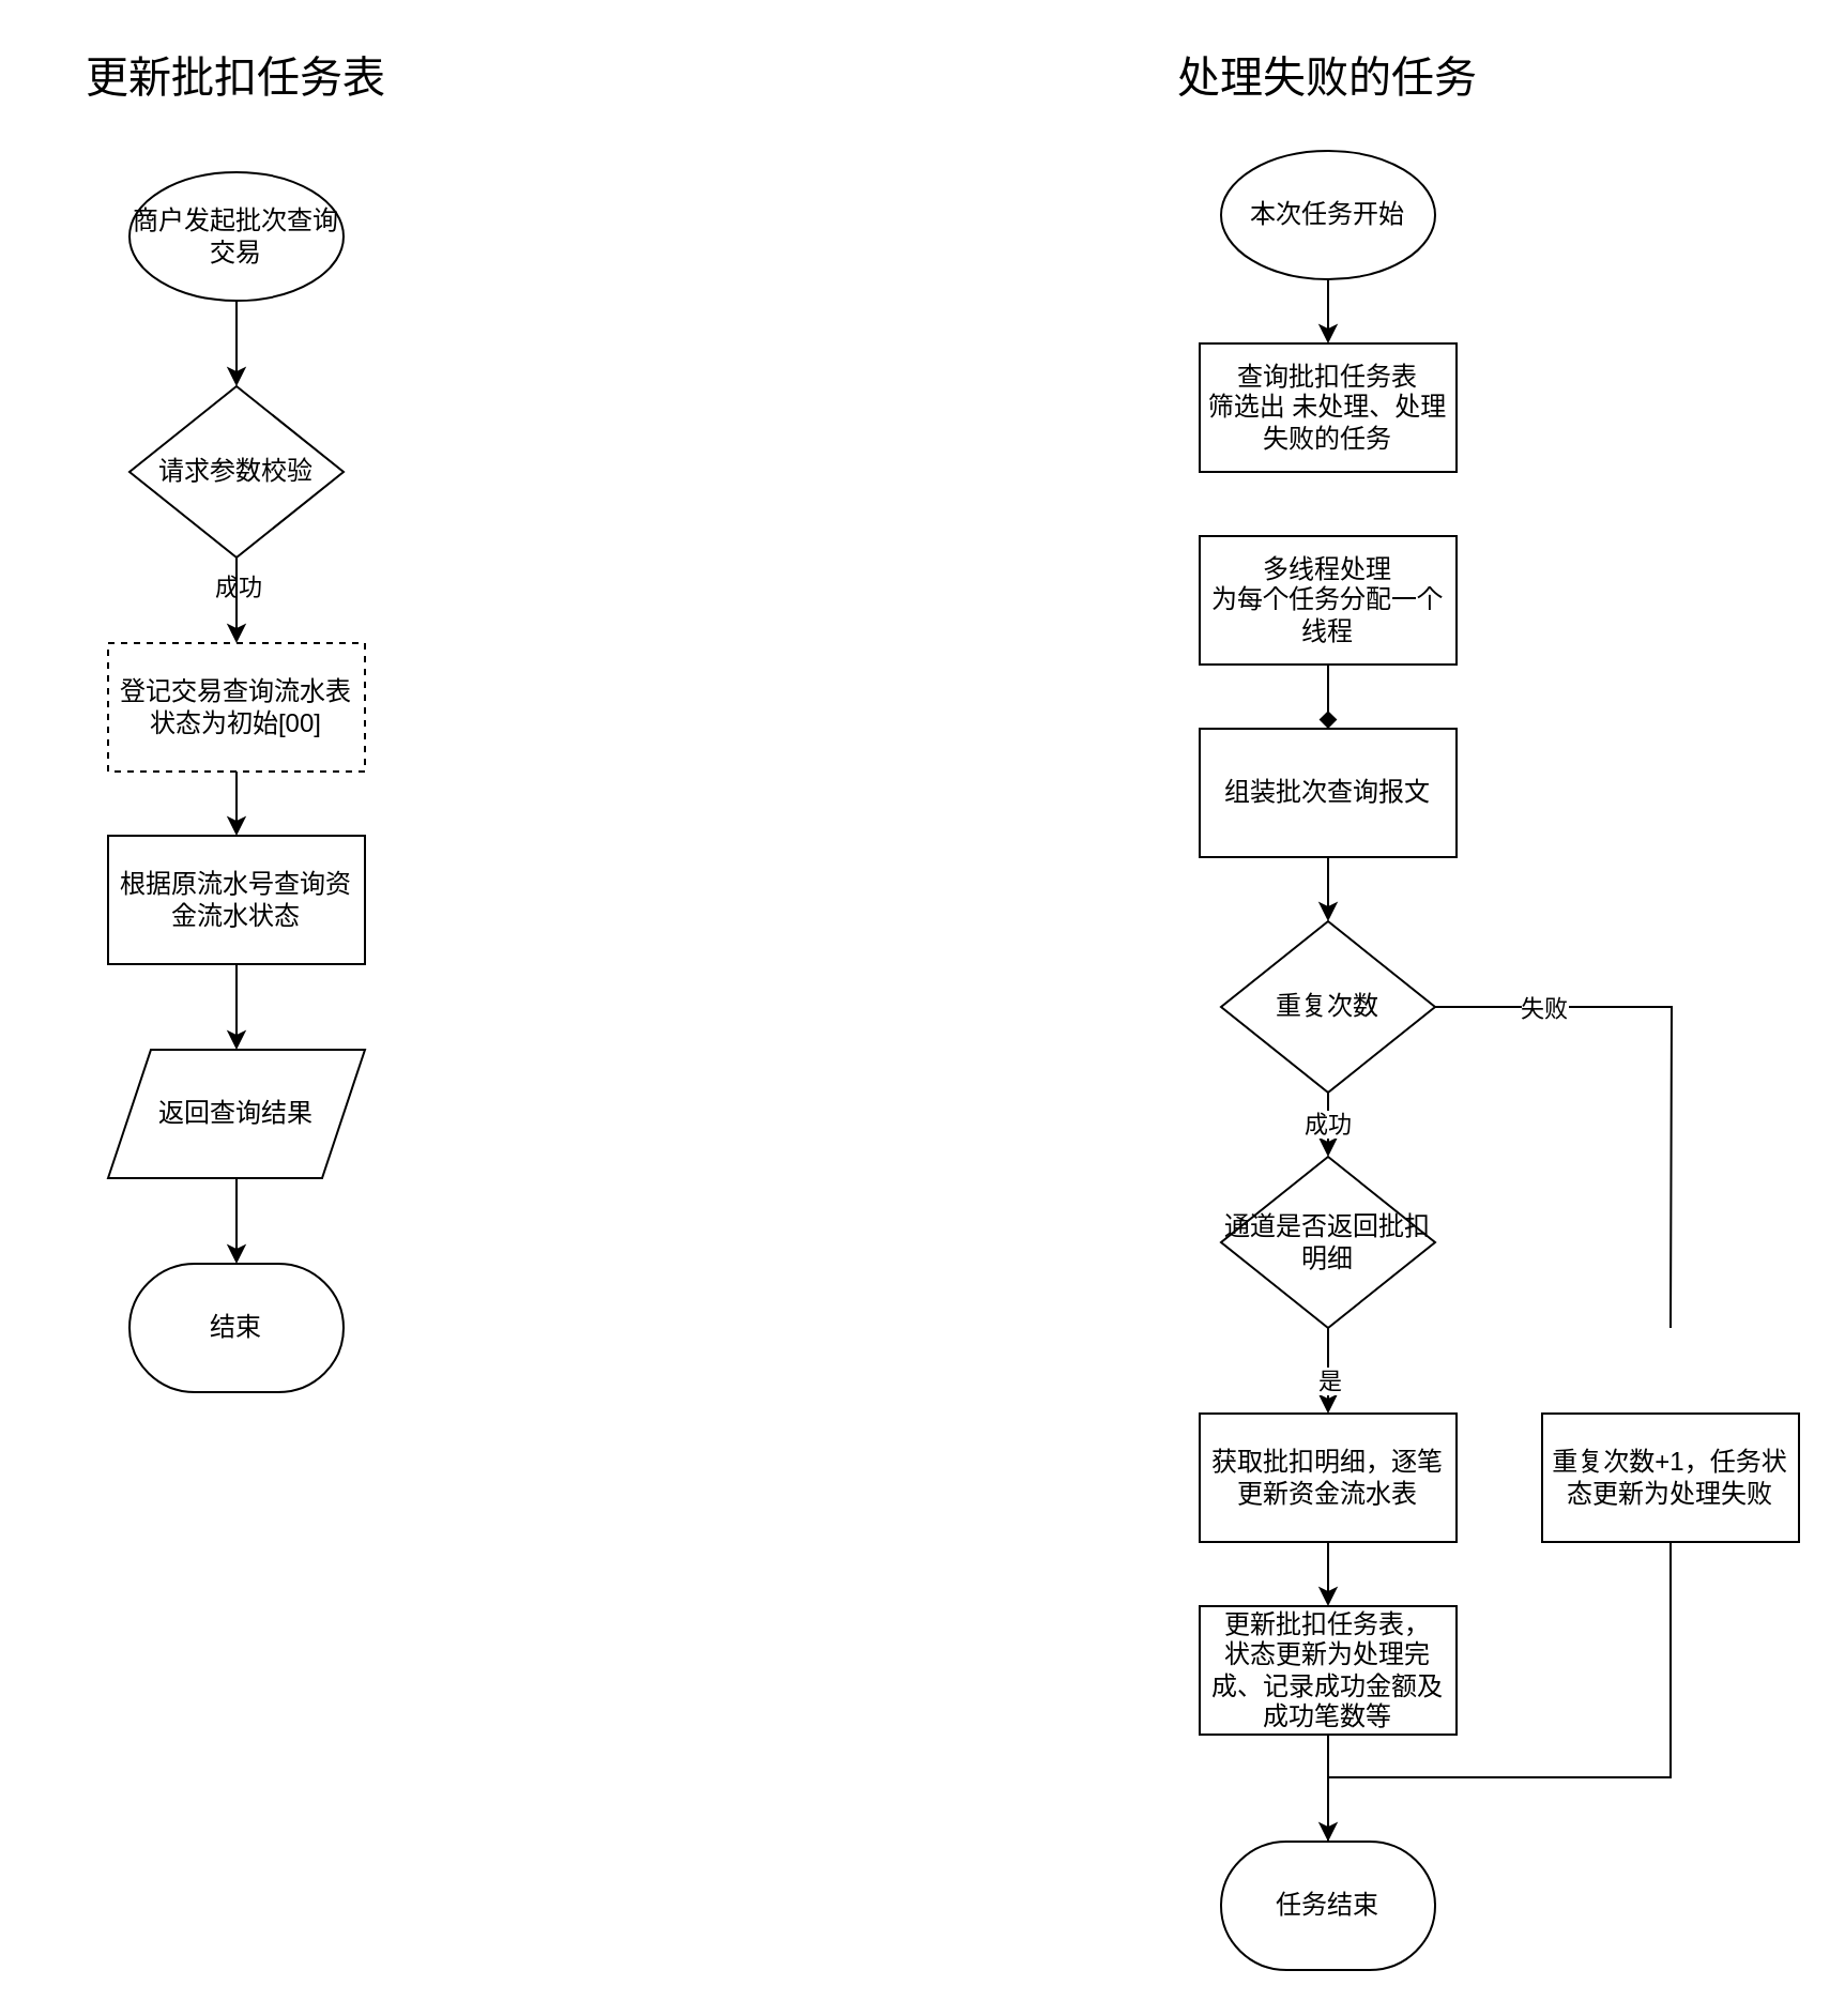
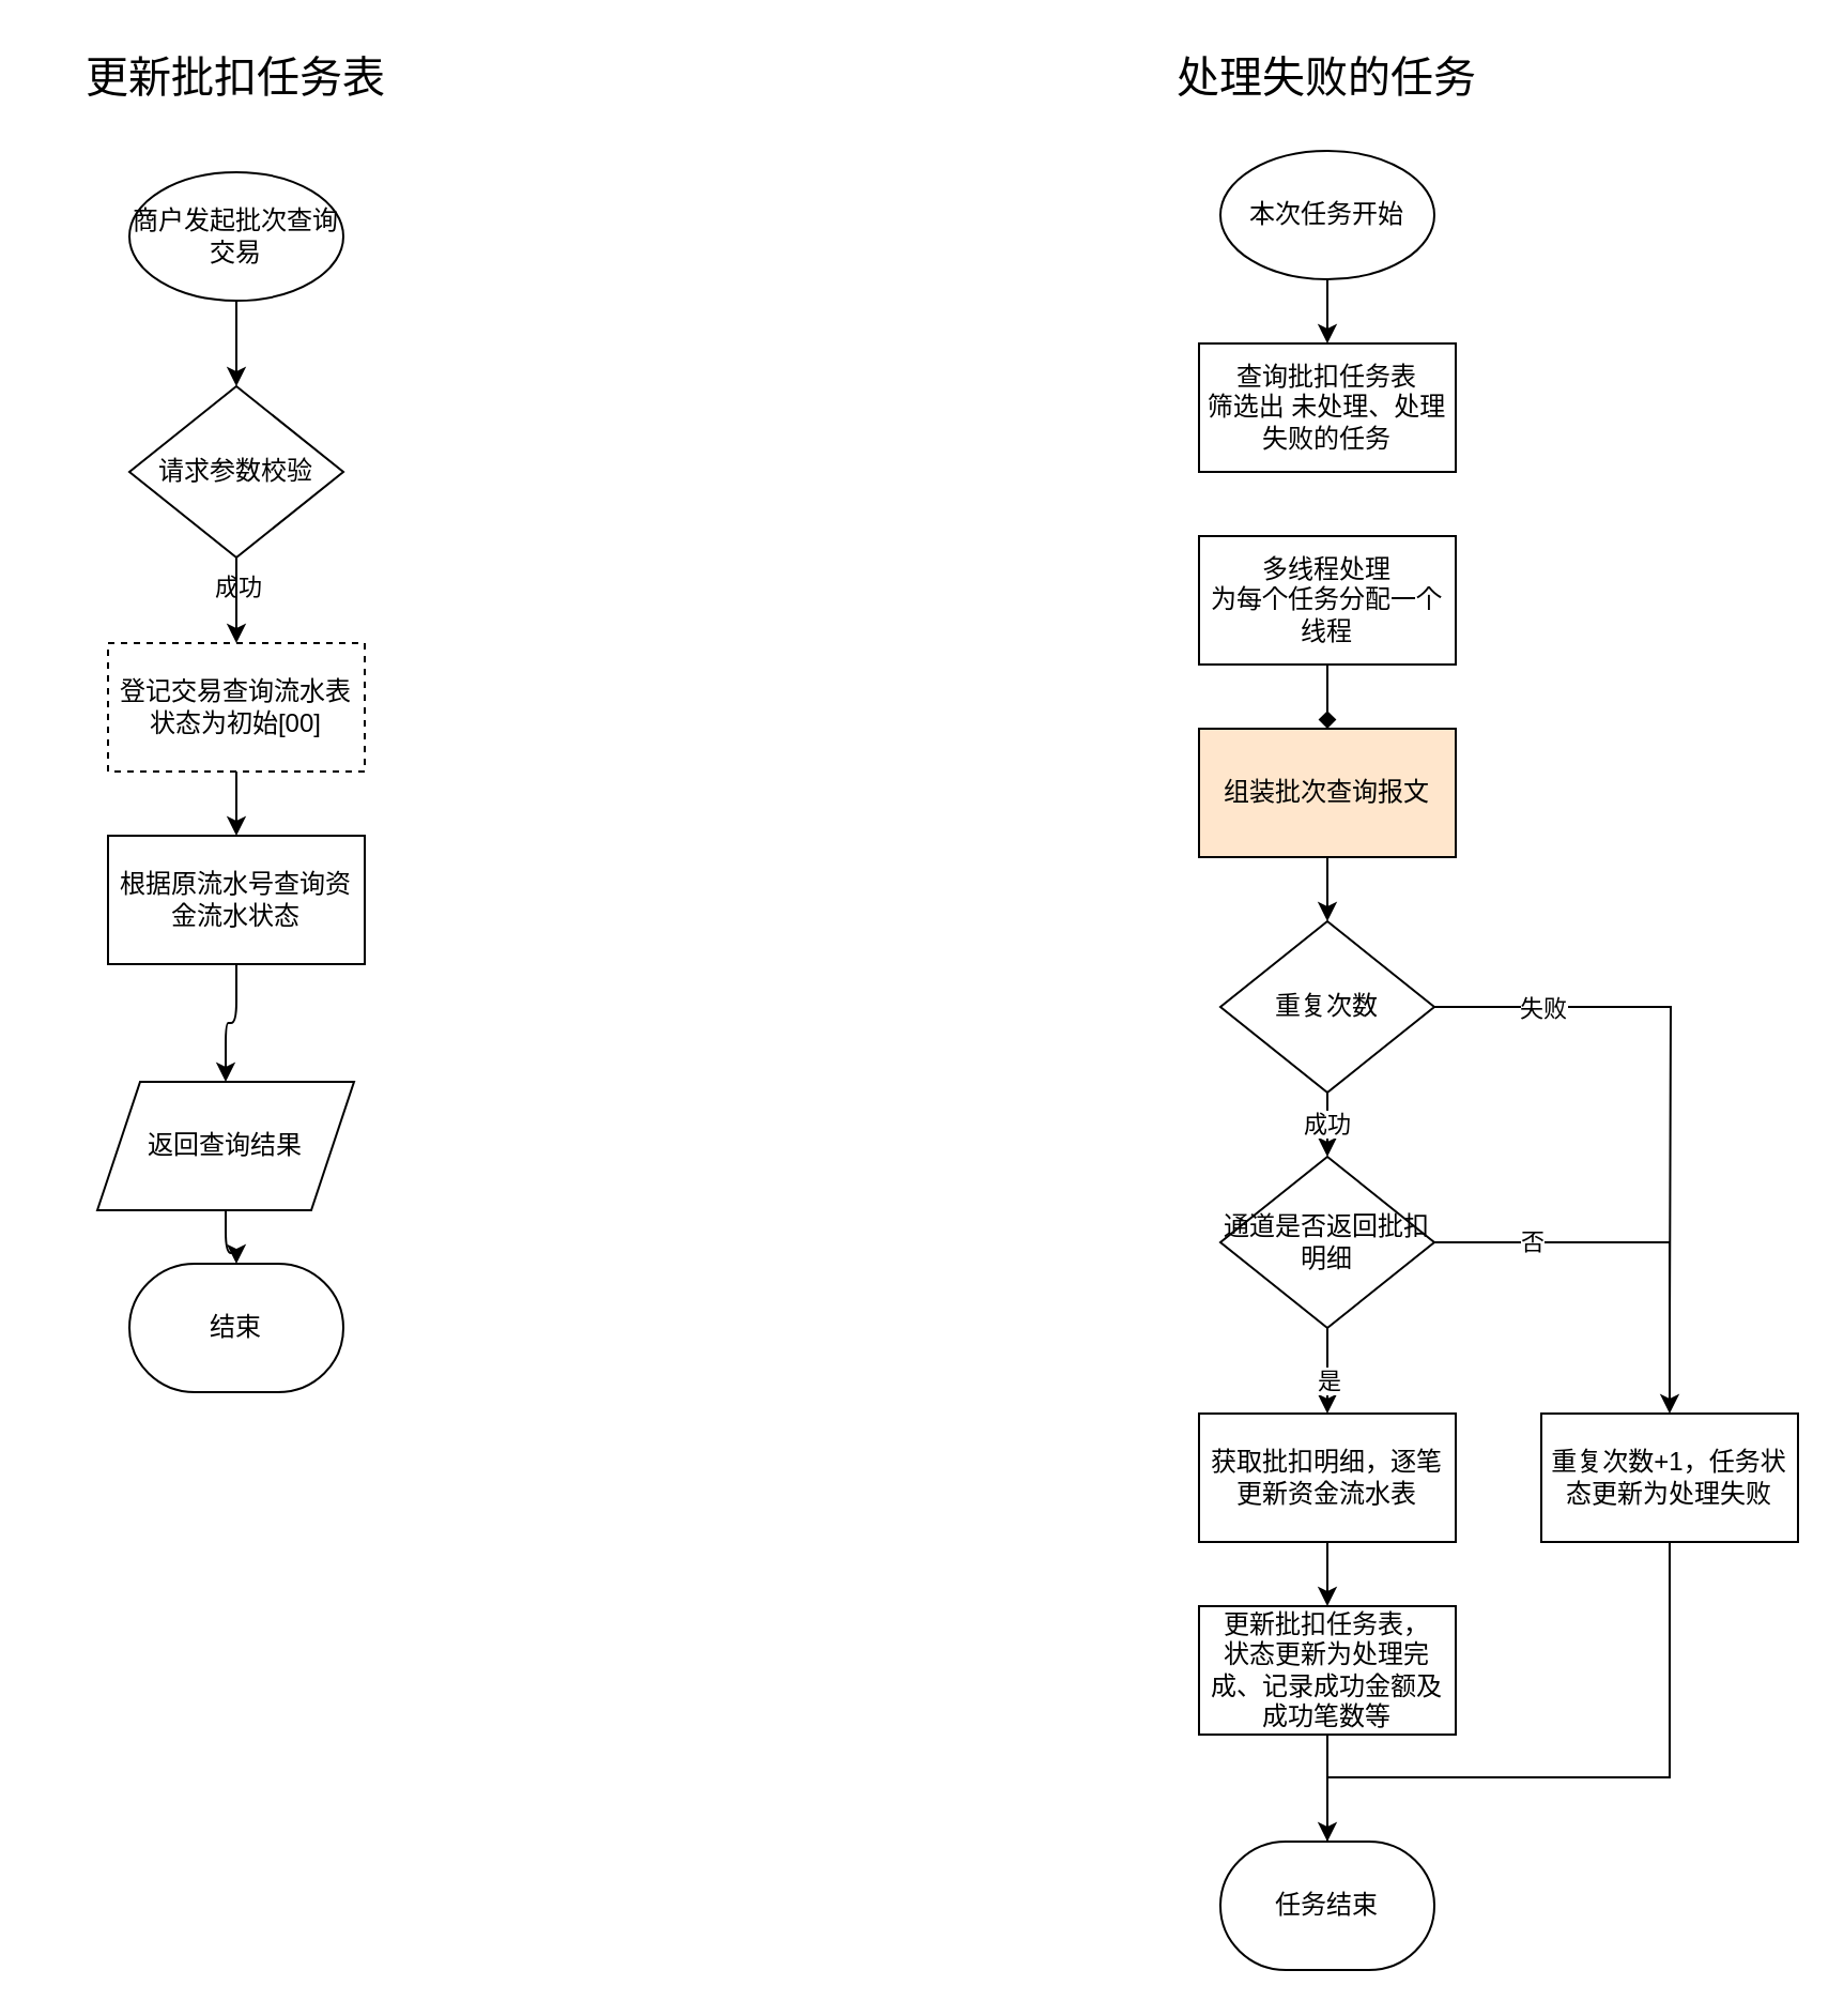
  <mxCell id="0" />
  <mxCell id="1" parent="0" />
  <mxCell id="2" value="" style="edgeStyle=orthogonalEdgeStyle;orthogonalLoop=1;jettySize=auto;html=1;" parent="1" source="3" target="6" edge="1"><mxGeometry relative="1" as="geometry" /></mxCell>
  <mxCell id="3" value="商户发起批次查询交易" style="strokeWidth=1;html=1;shape=mxgraph.flowchart.start_1;whiteSpace=wrap;labelBackgroundColor=none;rounded=0;" parent="1" vertex="1"><mxGeometry x="60" y="80" width="100" height="60" as="geometry" /></mxCell>
  <mxCell id="4" value="成功" style="edgeLabel;html=1;align=center;verticalAlign=middle;resizable=0;points=[];" parent="1" vertex="1" connectable="0"><mxGeometry x="110" y="273.684" as="geometry" /></mxCell>
  <mxCell id="5" value="" style="edgeStyle=orthogonalEdgeStyle;rounded=0;orthogonalLoop=1;jettySize=auto;html=1;" edge="1" parent="1" source="6" target="9"><mxGeometry relative="1" as="geometry" /></mxCell>
  <mxCell id="6" value="请求参数校验" style="rhombus;whiteSpace=wrap;html=1;strokeWidth=1;labelBackgroundColor=none;rounded=0;" parent="1" vertex="1"><mxGeometry x="60" y="180" width="100" height="80" as="geometry" /></mxCell>
  <mxCell id="7" value="结束" style="strokeWidth=1;html=1;shape=mxgraph.flowchart.terminator;whiteSpace=wrap;labelBackgroundColor=none;rounded=0;" parent="1" vertex="1"><mxGeometry x="60" y="590" width="100" height="60" as="geometry" /></mxCell>
  <mxCell id="8" value="" style="edgeStyle=orthogonalEdgeStyle;orthogonalLoop=1;jettySize=auto;html=1;" parent="1" source="9" target="11" edge="1"><mxGeometry relative="1" as="geometry" /></mxCell>
  <mxCell id="9" value="登记交易查询流水表&lt;br&gt;状态为初始[00]" style="whiteSpace=wrap;html=1;strokeWidth=1;labelBackgroundColor=none;rounded=0;dashed=1;" parent="1" vertex="1"><mxGeometry x="50" y="300" width="120" height="60" as="geometry" /></mxCell>
  <mxCell id="10" value="" style="edgeStyle=orthogonalEdgeStyle;orthogonalLoop=1;jettySize=auto;html=1;" parent="1" source="11" target="13" edge="1"><mxGeometry relative="1" as="geometry" /></mxCell>
  <mxCell id="11" value="根据原流水号查询资金流水状态" style="whiteSpace=wrap;html=1;strokeWidth=1;labelBackgroundColor=none;rounded=0;" parent="1" vertex="1"><mxGeometry x="50" y="390" width="120" height="60" as="geometry" /></mxCell>
  <mxCell id="12" value="" style="edgeStyle=orthogonalEdgeStyle;orthogonalLoop=1;jettySize=auto;html=1;" parent="1" source="13" target="7" edge="1"><mxGeometry relative="1" as="geometry" /></mxCell>
- <mxCell id="13" value="返回查询结果" style="shape=parallelogram;perimeter=parallelogramPerimeter;whiteSpace=wrap;html=1;fixedSize=1;strokeWidth=1;labelBackgroundColor=none;rounded=0;" parent="1" vertex="1"><mxGeometry x="50" y="490" width="120" height="60" as="geometry" /></mxCell>
+ <mxCell id="13" value="返回查询结果" style="shape=parallelogram;perimeter=parallelogramPerimeter;whiteSpace=wrap;html=1;fixedSize=1;strokeWidth=1;labelBackgroundColor=none;rounded=0;" parent="1" vertex="1"><mxGeometry x="45" y="505" width="120" height="60" as="geometry" /></mxCell>
  <mxCell id="14" value="更新批扣任务表" style="text;html=1;strokeColor=none;fillColor=none;align=center;verticalAlign=middle;whiteSpace=wrap;rounded=0;fontSize=20;labelBackgroundColor=none;" parent="1" vertex="1"><mxGeometry x="20" y="20" width="180" height="30" as="geometry" /></mxCell>
  <mxCell id="15" value="处理失败的任务" style="text;html=1;strokeColor=none;fillColor=none;align=center;verticalAlign=middle;whiteSpace=wrap;rounded=0;fontSize=20;labelBackgroundColor=none;" vertex="1" parent="1"><mxGeometry x="510" y="20" width="220" height="30" as="geometry" /></mxCell>
  <mxCell id="16" value="" style="edgeStyle=orthogonalEdgeStyle;rounded=0;orthogonalLoop=1;jettySize=auto;html=1;" edge="1" parent="1" source="17" target="18"><mxGeometry relative="1" as="geometry" /></mxCell>
  <mxCell id="17" value="本次任务开始" style="strokeWidth=1;html=1;shape=mxgraph.flowchart.start_1;whiteSpace=wrap;labelBackgroundColor=none;rounded=0;" vertex="1" parent="1"><mxGeometry x="570" y="70" width="100" height="60" as="geometry" /></mxCell>
  <mxCell id="18" value="查询批扣任务表&lt;br&gt;筛选出 未处理、处理失败的任务" style="whiteSpace=wrap;html=1;strokeWidth=1;labelBackgroundColor=none;rounded=0;" vertex="1" parent="1"><mxGeometry x="560" y="160" width="120" height="60" as="geometry" /></mxCell>
  <mxCell id="19" value="" style="edgeStyle=orthogonalEdgeStyle;rounded=0;orthogonalLoop=1;jettySize=auto;html=1;endArrow=diamond;" edge="1" parent="1" source="20" target="22"><mxGeometry relative="1" as="geometry" /></mxCell>
  <mxCell id="20" value="多线程处理&lt;br&gt;为每个任务分配一个线程" style="whiteSpace=wrap;html=1;strokeWidth=1;labelBackgroundColor=none;rounded=0;" vertex="1" parent="1"><mxGeometry x="560" y="250" width="120" height="60" as="geometry" /></mxCell>
  <mxCell id="21" value="" style="edgeStyle=orthogonalEdgeStyle;rounded=0;orthogonalLoop=1;jettySize=auto;html=1;" edge="1" parent="1" source="22" target="26"><mxGeometry relative="1" as="geometry" /></mxCell>
- <mxCell id="22" value="组装批次查询报文" style="whiteSpace=wrap;html=1;strokeWidth=1;labelBackgroundColor=none;rounded=0;" vertex="1" parent="1"><mxGeometry x="560" y="340" width="120" height="60" as="geometry" /></mxCell>
+ <mxCell id="22" value="组装批次查询报文" style="whiteSpace=wrap;html=1;strokeWidth=1;labelBackgroundColor=none;rounded=0;fillColor=#ffe6cc;" vertex="1" parent="1"><mxGeometry x="560" y="340" width="120" height="60" as="geometry" /></mxCell>
  <mxCell id="23" value="" style="edgeStyle=orthogonalEdgeStyle;rounded=0;orthogonalLoop=1;jettySize=auto;html=1;endArrow=none;endFill=0;" edge="1" parent="1" source="26"><mxGeometry relative="1" as="geometry"><mxPoint x="780" y="620" as="targetPoint" /></mxGeometry></mxCell>
  <mxCell id="24" value="失败" style="edgeLabel;html=1;align=center;verticalAlign=middle;resizable=0;points=[];" vertex="1" connectable="0" parent="23"><mxGeometry x="-0.356" y="2" relative="1" as="geometry"><mxPoint x="-34" y="2" as="offset" /></mxGeometry></mxCell>
  <mxCell id="25" value="成功" style="edgeStyle=orthogonalEdgeStyle;rounded=0;orthogonalLoop=1;jettySize=auto;html=1;" edge="1" parent="1" source="26" target="35"><mxGeometry relative="1" as="geometry" /></mxCell>
  <mxCell id="26" value="重复次数" style="rhombus;whiteSpace=wrap;html=1;strokeWidth=1;labelBackgroundColor=none;rounded=0;" vertex="1" parent="1"><mxGeometry x="570" y="430" width="100" height="80" as="geometry" /></mxCell>
  <mxCell id="27" value="" style="edgeStyle=orthogonalEdgeStyle;rounded=0;orthogonalLoop=1;jettySize=auto;html=1;" edge="1" parent="1" source="28" target="37"><mxGeometry relative="1" as="geometry" /></mxCell>
  <mxCell id="28" value="获取批扣明细，逐笔更新资金流水表" style="whiteSpace=wrap;html=1;strokeWidth=1;labelBackgroundColor=none;rounded=0;" vertex="1" parent="1"><mxGeometry x="560" y="660" width="120" height="60" as="geometry" /></mxCell>
  <mxCell id="29" value="" style="edgeStyle=orthogonalEdgeStyle;rounded=0;orthogonalLoop=1;jettySize=auto;html=1;endArrow=none;endFill=0;" edge="1" parent="1" source="30"><mxGeometry relative="1" as="geometry"><mxPoint x="620" y="900" as="targetPoint" /><Array as="points"><mxPoint x="780" y="830" /><mxPoint x="620" y="830" /></Array></mxGeometry></mxCell>
  <mxCell id="30" value="重复次数+1，任务状态更新为处理失败" style="whiteSpace=wrap;html=1;strokeWidth=1;labelBackgroundColor=none;rounded=0;" vertex="1" parent="1"><mxGeometry x="720" y="660" width="120" height="60" as="geometry" /></mxCell>
  <mxCell id="31" value="" style="edgeStyle=orthogonalEdgeStyle;rounded=0;orthogonalLoop=1;jettySize=auto;html=1;" edge="1" parent="1" source="35" target="28"><mxGeometry relative="1" as="geometry" /></mxCell>
  <mxCell id="32" value="是" style="edgeLabel;html=1;align=center;verticalAlign=middle;resizable=0;points=[];" vertex="1" connectable="0" parent="31"><mxGeometry x="-0.438" y="1" relative="1" as="geometry"><mxPoint x="-1" y="13" as="offset" /></mxGeometry></mxCell>
+ <mxCell id="33" value="" style="edgeStyle=orthogonalEdgeStyle;rounded=0;orthogonalLoop=1;jettySize=auto;html=1;entryX=0.5;entryY=0;entryDx=0;entryDy=0;" edge="1" parent="1" source="35" target="30"><mxGeometry relative="1" as="geometry"><mxPoint x="750" y="610" as="targetPoint" /></mxGeometry></mxCell>
+ <mxCell id="34" value="否" style="edgeLabel;html=1;align=center;verticalAlign=middle;resizable=0;points=[];" vertex="1" connectable="0" parent="33"><mxGeometry x="-0.524" y="2" relative="1" as="geometry"><mxPoint y="1" as="offset" /></mxGeometry></mxCell>
  <mxCell id="35" value="通道是否返回批扣明细" style="rhombus;whiteSpace=wrap;html=1;strokeWidth=1;labelBackgroundColor=none;rounded=0;" vertex="1" parent="1"><mxGeometry x="570" y="540" width="100" height="80" as="geometry" /></mxCell>
  <mxCell id="36" value="" style="edgeStyle=orthogonalEdgeStyle;rounded=0;orthogonalLoop=1;jettySize=auto;html=1;" edge="1" parent="1" source="37" target="38"><mxGeometry relative="1" as="geometry" /></mxCell>
  <mxCell id="37" value="更新批扣任务表，&lt;br&gt;状态更新为处理完成、记录成功金额及成功笔数等" style="whiteSpace=wrap;html=1;strokeWidth=1;labelBackgroundColor=none;rounded=0;" vertex="1" parent="1"><mxGeometry x="560" y="750" width="120" height="60" as="geometry" /></mxCell>
  <mxCell id="38" value="任务结束" style="strokeWidth=1;html=1;shape=mxgraph.flowchart.terminator;whiteSpace=wrap;" vertex="1" parent="1"><mxGeometry x="570" y="860" width="100" height="60" as="geometry" /></mxCell>
